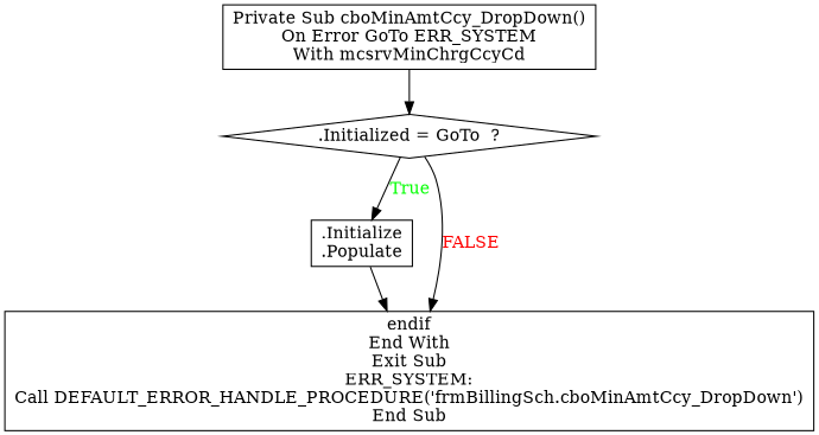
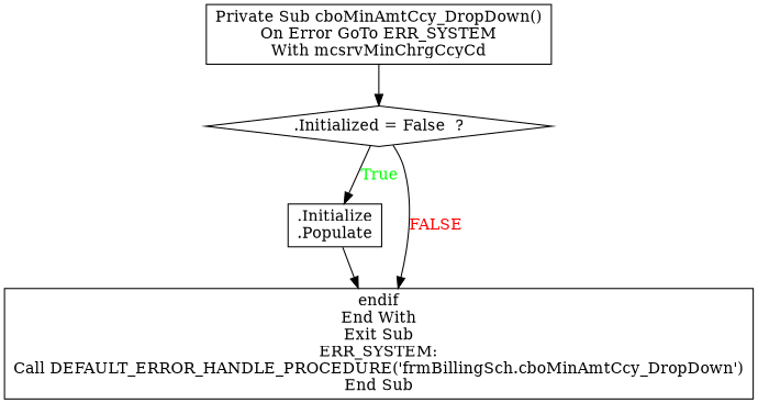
  digraph {
    node [shape=box]
    n1 [label="Private Sub cboMinAmtCcy_DropDown()\nOn Error GoTo ERR_SYSTEM\nWith mcsrvMinChrgCcyCd"]
-   n2 [label=".Initialized = GoTo  ?" shape=diamond]
+   n2 [label=".Initialized = False  ?" shape=diamond]
    n3 [label=".Initialize\n.Populate"]
    n4 [label="endif\nEnd With\nExit Sub\nERR_SYSTEM:\nCall DEFAULT_ERROR_HANDLE_PROCEDURE('frmBillingSch.cboMinAmtCcy_DropDown')\nEnd Sub"]
    n1 -> n2
    n2 -> n3 [fontcolor=GREEN label=True]
    n2 -> n4 [fontcolor=RED label=FALSE]
    n3 -> n4
  }
